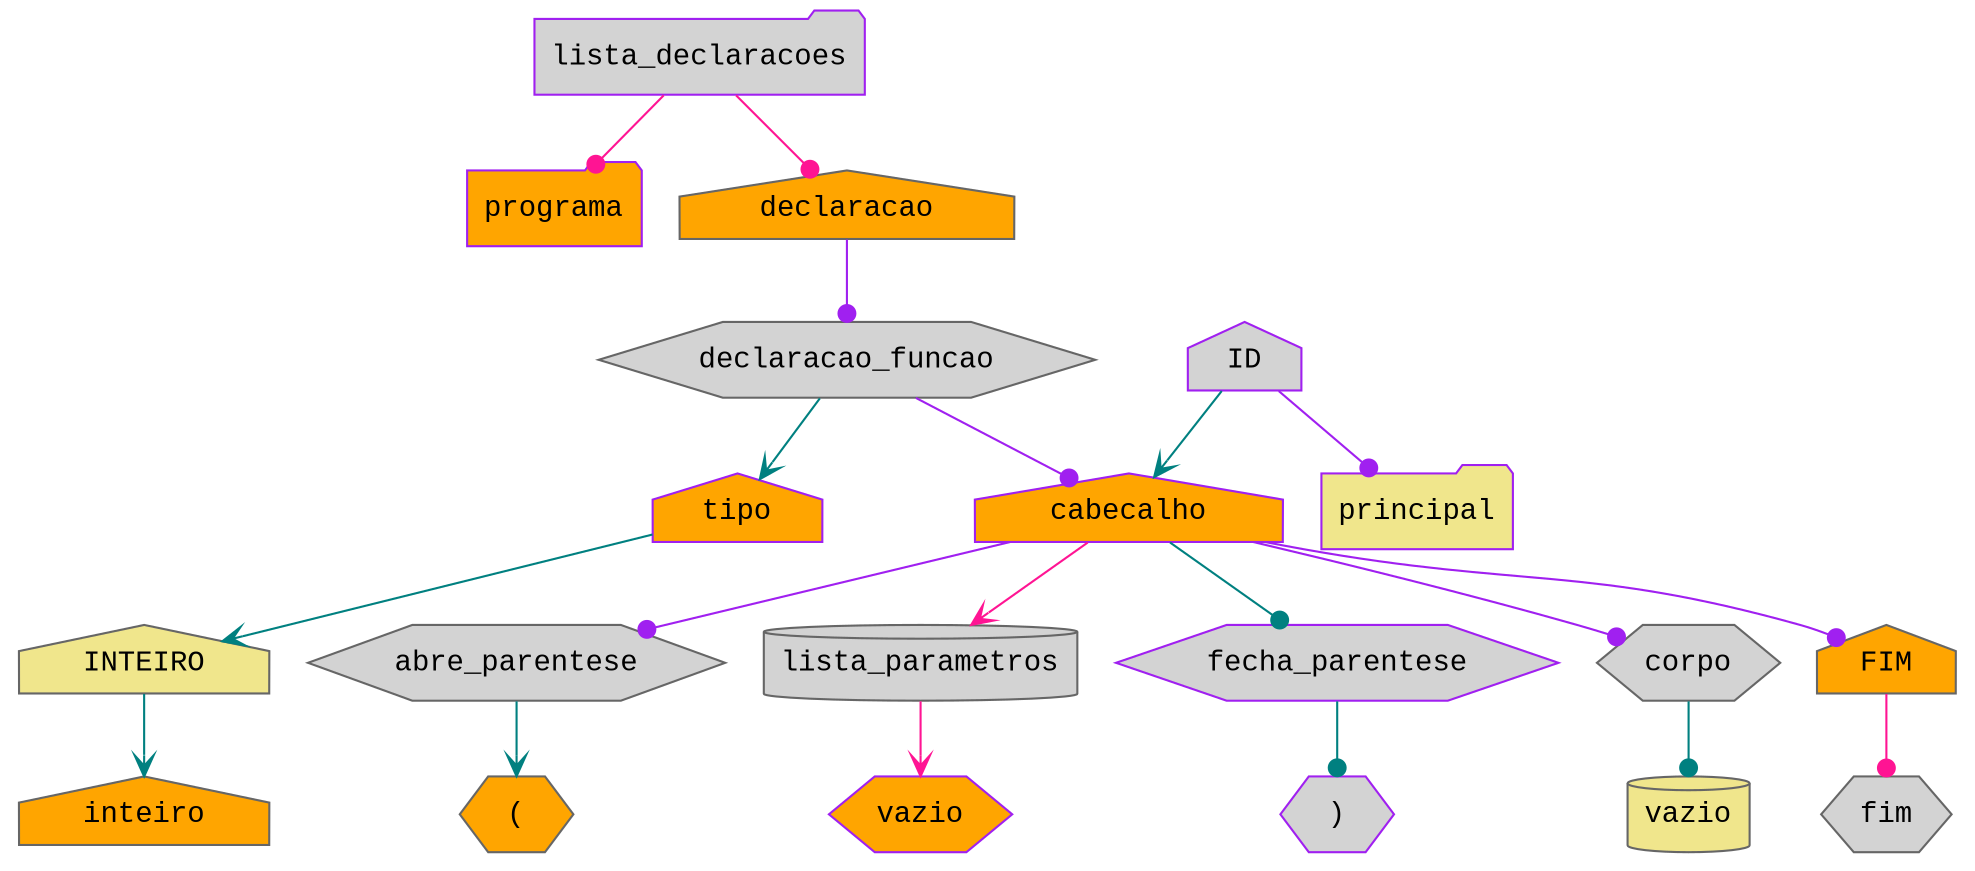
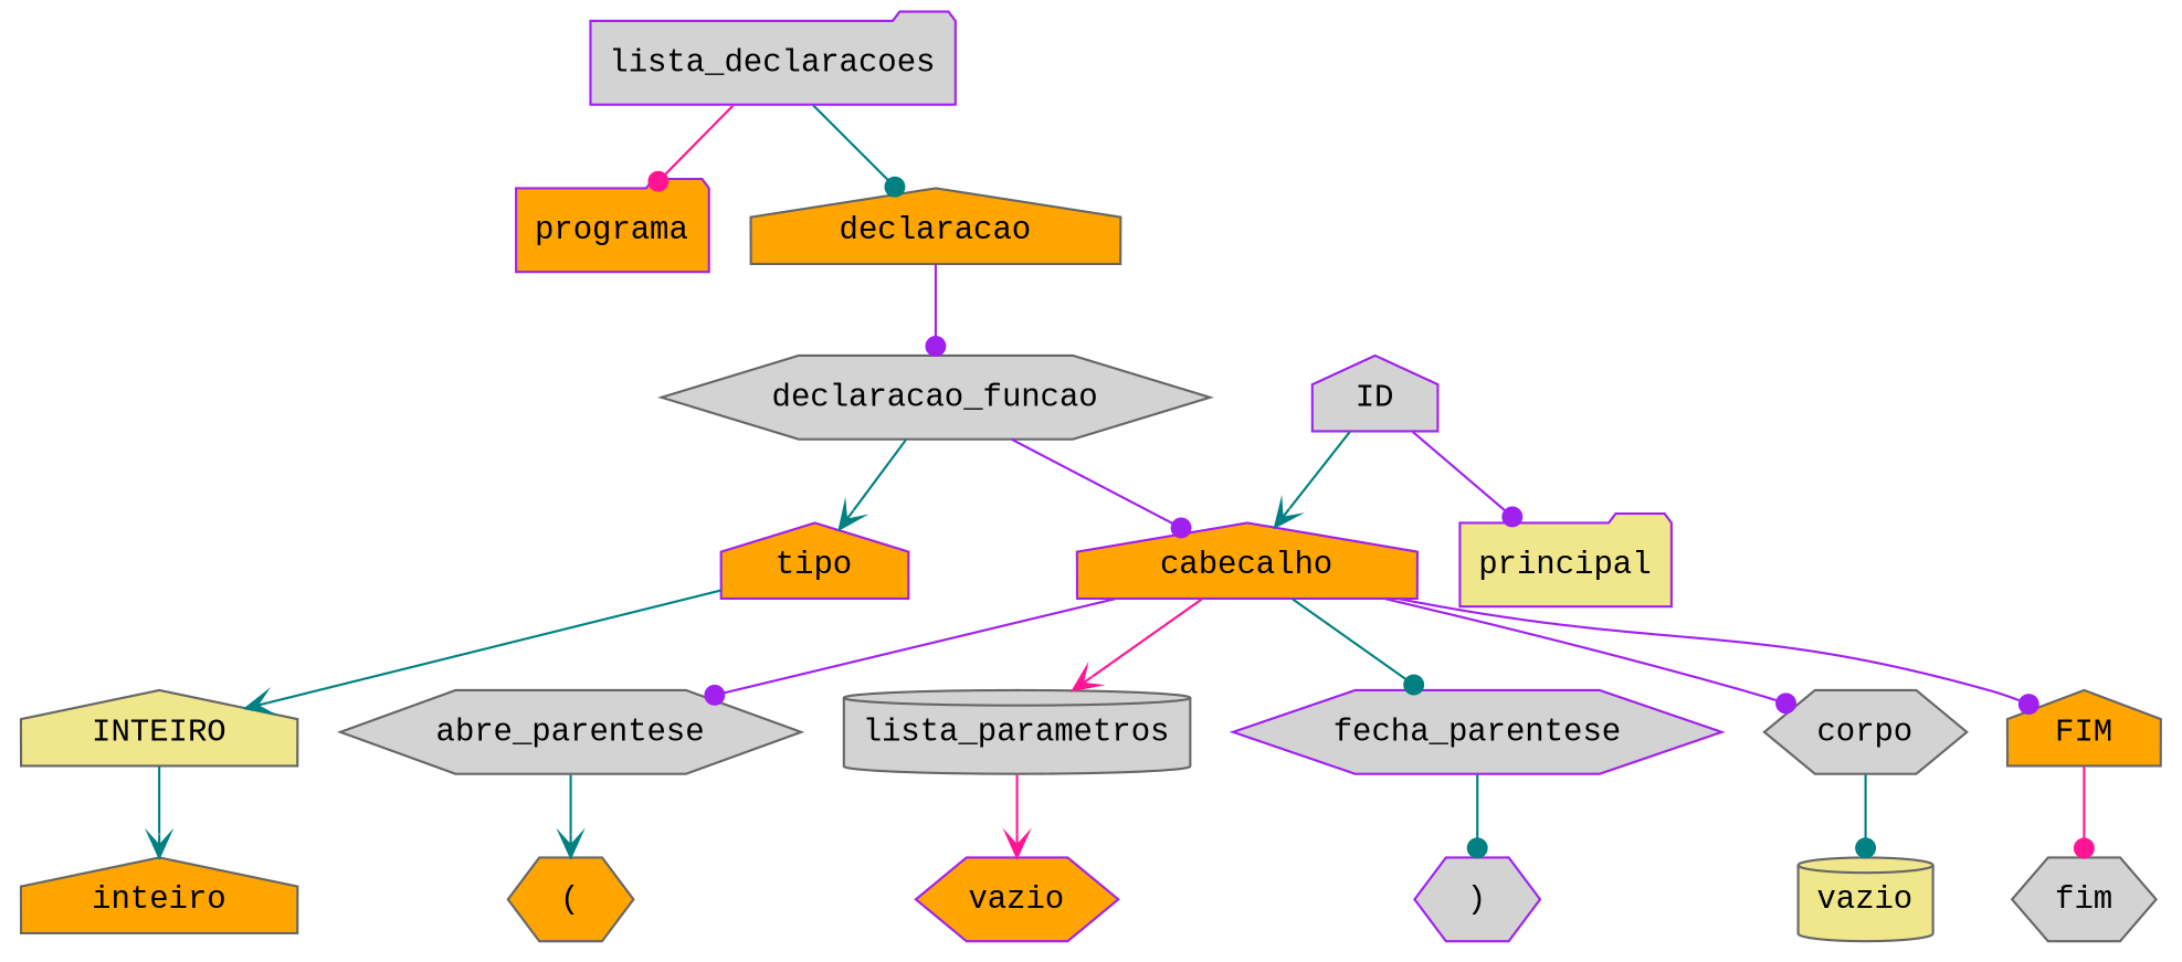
  digraph {
    fontname="Liberation Mono"
    node [color=gray40 fillcolor=lightgrey fontname="Liberation Mono" shape=hexagon style=filled]
    edge [arrowhead=dot color=teal fontname="Liberation Mono"]
    n1 [color=purple fillcolor=orange label=programa shape=folder]
    n2 [color=purple label=lista_declaracoes shape=folder]
    n3 [fillcolor=orange label=declaracao shape=house]
    n4 [label=declaracao_funcao]
    n5 [color=purple fillcolor=orange label=tipo shape=house]
    n6 [color=purple fillcolor=orange label=cabecalho shape=house]
    n7 [fillcolor=khaki label=INTEIRO shape=house]
    n8 [label=abre_parentese]
    n9 [label=lista_parametros shape=cylinder]
    n10 [color=purple label=fecha_parentese]
    n11 [label=corpo]
    n12 [fillcolor=orange label=FIM shape=house]
    n13 [fillcolor=orange label=inteiro shape=house]
    n14 [color=purple label=ID shape=house]
    n15 [color=purple fillcolor=khaki label=principal shape=folder]
    n16 [fillcolor=orange label="("]
    n17 [color=purple fillcolor=orange label=vazio]
    n18 [color=purple label=")"]
    n19 [fillcolor=khaki label=vazio shape=cylinder]
    n20 [label=fim]
    n2 -> n1 [color=deeppink]
-   n2 -> n3 [color=deeppink]
+   n2 -> n3
    n3 -> n4 [color=purple]
    n4 -> n5 [arrowhead=vee]
    n4 -> n6 [color=purple]
    n5 -> n7 [arrowhead=vee]
    n6 -> n8 [color=purple]
    n6 -> n9 [arrowhead=vee color=deeppink]
    n6 -> n10
    n6 -> n11 [color=purple]
    n6 -> n12 [color=purple]
    n7 -> n13 [arrowhead=vee]
    n8 -> n16 [arrowhead=vee]
    n9 -> n17 [arrowhead=vee color=deeppink]
    n10 -> n18
    n11 -> n19
    n12 -> n20 [color=deeppink]
    n14 -> n6 [arrowhead=vee]
    n14 -> n15 [color=purple]
  }
